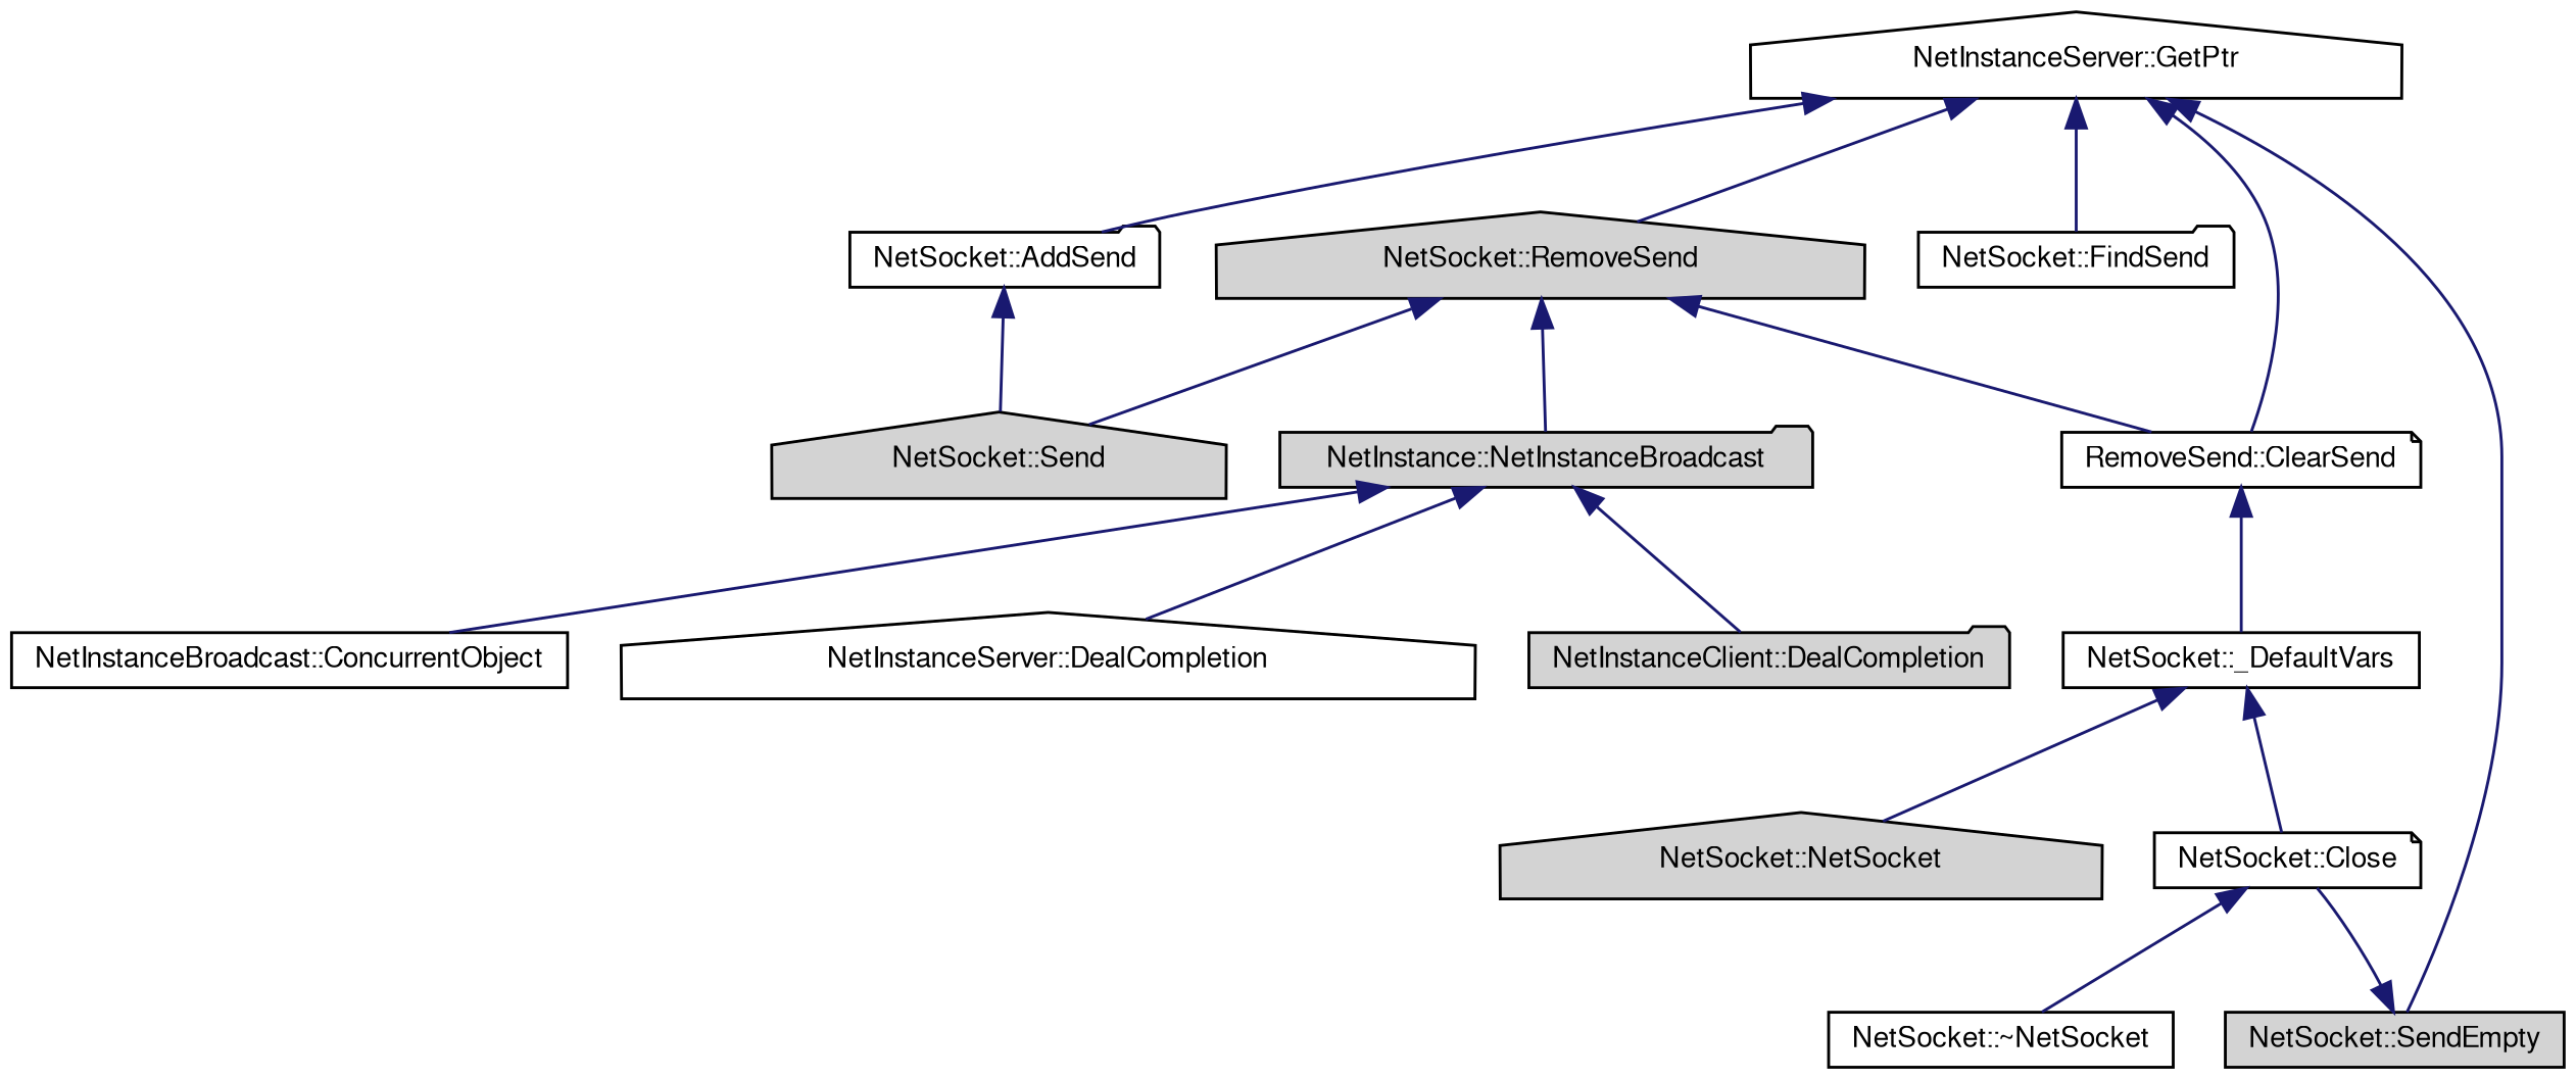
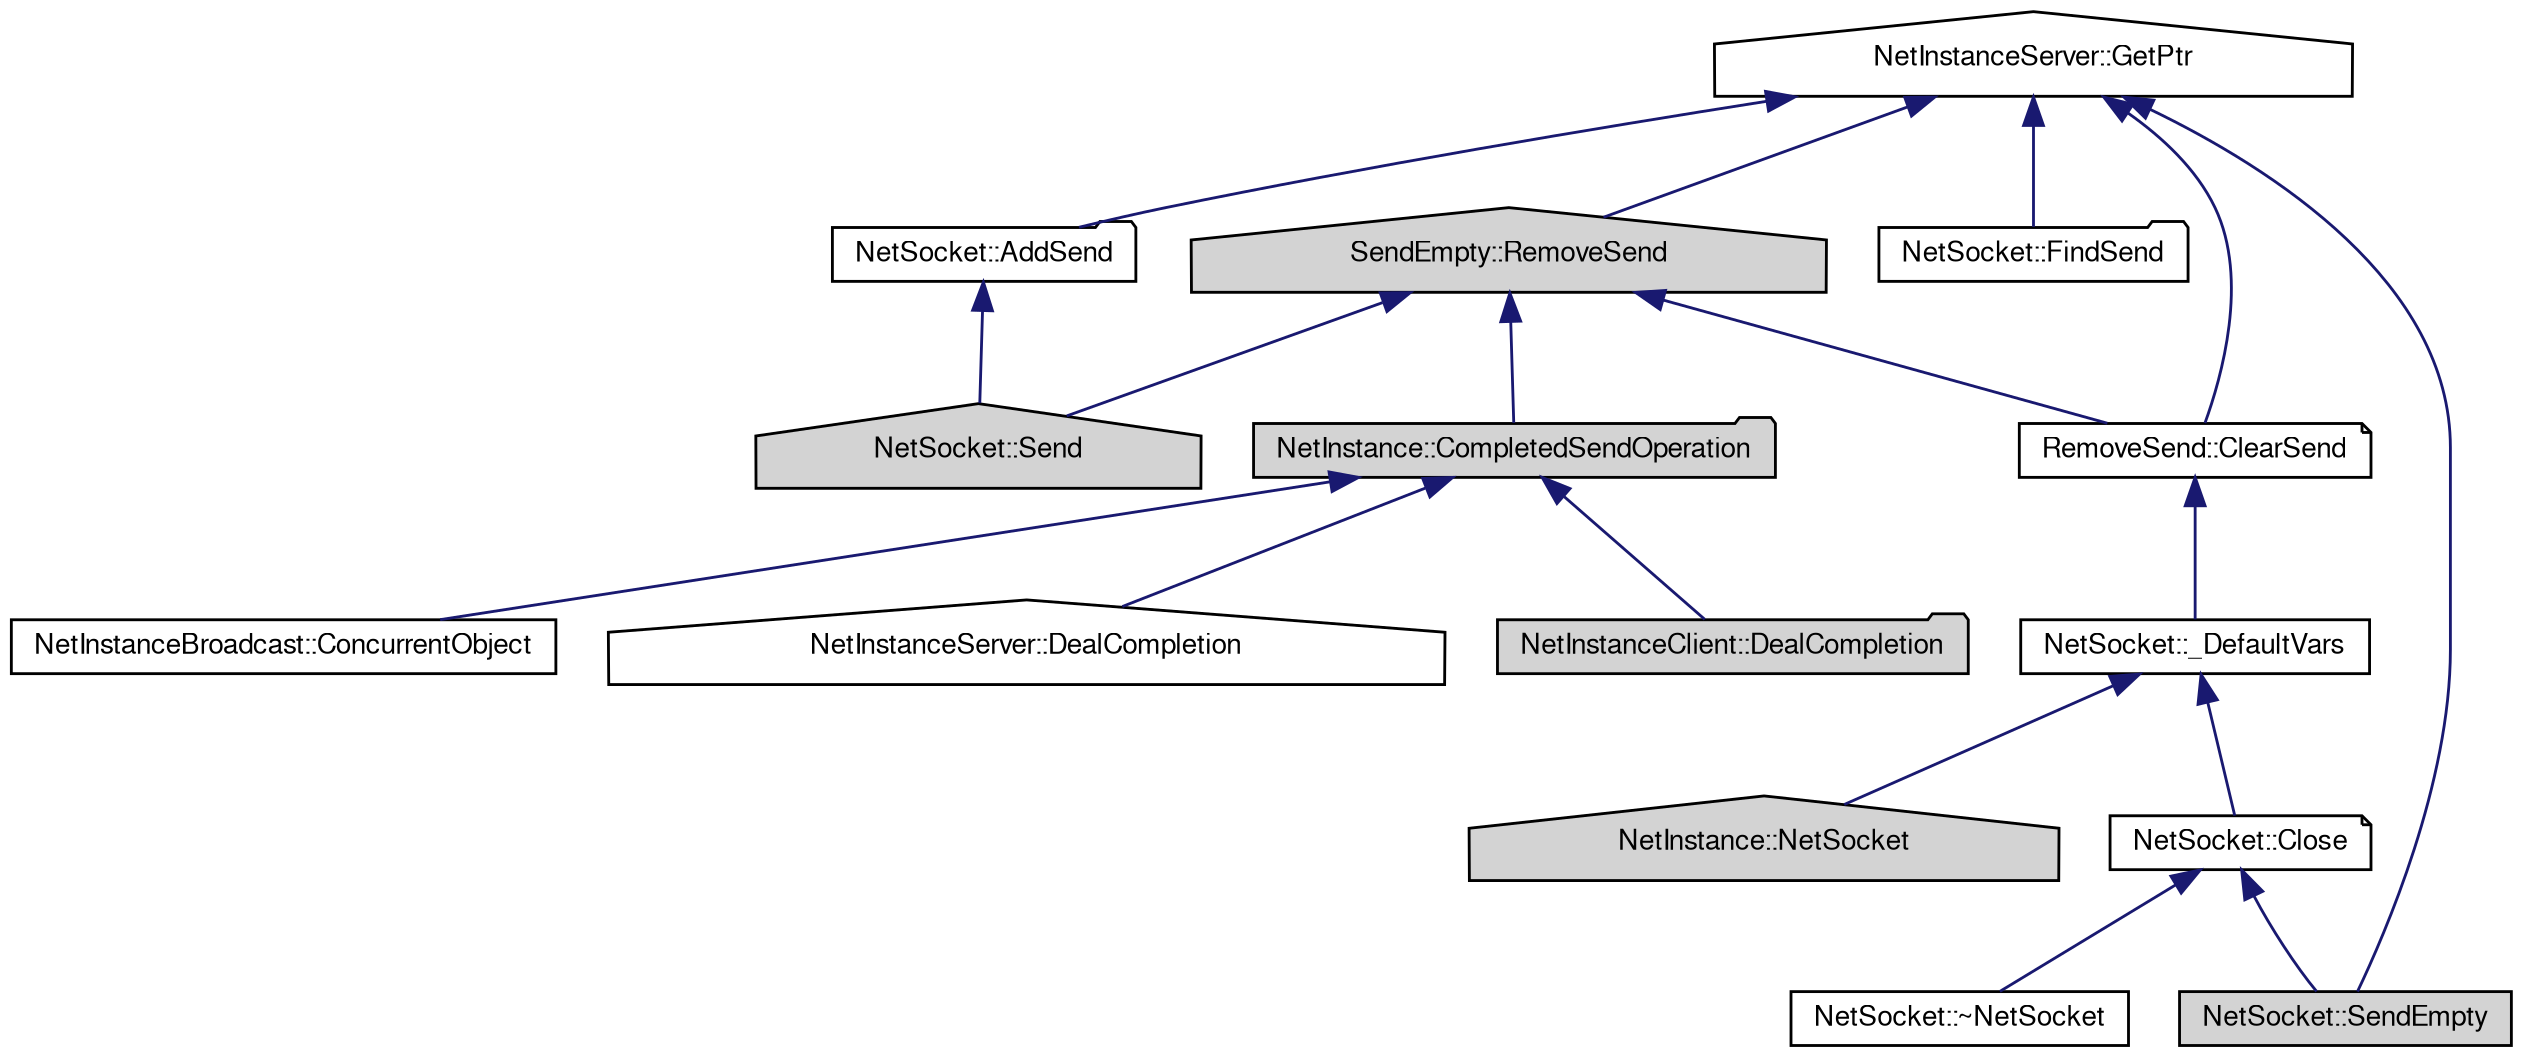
  digraph {
    rankdir=TB
    node [color=black fillcolor=white fontname=FreeSans fontsize=10 shape=house style=filled]
    edge [color=midnightblue dir=back fontname=FreeSans fontsize=10 labelfontname=FreeSans labelfontsize=10 style=solid]
    n1 [fontcolor=black height=0.2 label="NetInstanceServer::GetPtr" width=0.4]
    n2 [height=0.2 label="NetSocket::AddSend" shape=folder width=0.4]
    n3 [height=0.2 label="RemoveSend::ClearSend" shape=note width=0.4]
    n4 [height=0.2 label="NetSocket::FindSend" shape=folder width=0.4]
-   n5 [fillcolor=lightgrey height=0.2 label="NetSocket::RemoveSend" width=0.4]
+   n5 [fillcolor=lightgrey height=0.2 label="SendEmpty::RemoveSend" width=0.4]
    n6 [fillcolor=lightgrey height=0.2 label="NetSocket::SendEmpty" shape=box width=0.4]
    n7 [fillcolor=lightgrey height=0.2 label="NetSocket::Send" width=0.4]
    n8 [height=0.2 label="NetSocket::_DefaultVars" shape=box width=0.4]
-   n9 [fillcolor=lightgrey height=0.2 label="NetInstance::NetInstanceBroadcast" shape=folder width=0.4]
+   n9 [fillcolor=lightgrey height=0.2 label="NetInstance::CompletedSendOperation" shape=folder width=0.4]
    n10 [height=0.2 label="NetSocket::Close" shape=note width=0.4]
-   n11 [fillcolor=lightgrey height=0.2 label="NetSocket::NetSocket" width=0.4]
+   n11 [fillcolor=lightgrey height=0.2 label="NetInstance::NetSocket" width=0.4]
    n12 [height=0.2 label="NetSocket::~NetSocket" shape=box width=0.4]
    n13 [height=0.2 label="NetInstanceServer::DealCompletion" width=0.4]
    n14 [fillcolor=lightgrey height=0.2 label="NetInstanceClient::DealCompletion" shape=folder width=0.4]
    n15 [height=0.2 label="NetInstanceBroadcast::ConcurrentObject" shape=box width=0.4]
    n1 -> n2
    n1 -> n3
    n1 -> n4
    n1 -> n5
    n1 -> n6
    n2 -> n7
    n3 -> n8
    n5 -> n3
    n5 -> n7
    n5 -> n9
-   n6 -> n10
+   n10 -> n6
    n8 -> n10
    n8 -> n11
    n9 -> n13
    n9 -> n14
    n9 -> n15
    n10 -> n12
  }
